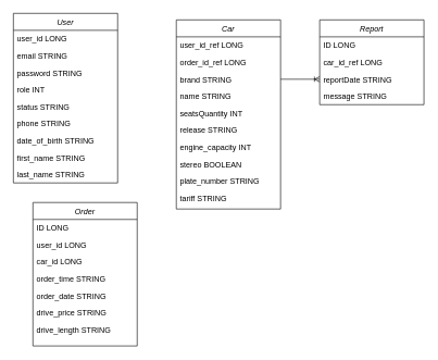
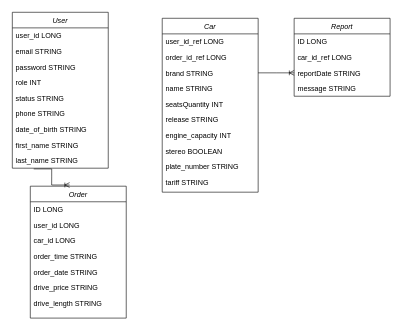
  <mxCell id="0" />
  <mxCell id="1" parent="0" />
  <mxCell id="2" value="User" style="swimlane;fontStyle=2;align=center;verticalAlign=top;childLayout=stackLayout;horizontal=1;startSize=26;horizontalStack=0;resizeParent=1;resizeLast=0;collapsible=1;marginBottom=0;rounded=0;shadow=0;strokeWidth=1;" parent="1" vertex="1"><mxGeometry x="20" y="20" width="160" height="260" as="geometry"><mxRectangle x="230" y="140" width="160" height="26" as="alternateBounds" /></mxGeometry></mxCell>
  <mxCell id="3" value="user_id LONG" style="text;align=left;verticalAlign=top;spacingLeft=4;spacingRight=4;overflow=hidden;rotatable=0;points=[[0,0.5],[1,0.5]];portConstraint=eastwest;" parent="2" vertex="1"><mxGeometry y="26" width="160" height="26" as="geometry" /></mxCell>
  <mxCell id="4" value="email STRING" style="text;align=left;verticalAlign=top;spacingLeft=4;spacingRight=4;overflow=hidden;rotatable=0;points=[[0,0.5],[1,0.5]];portConstraint=eastwest;rounded=0;shadow=0;html=0;" parent="2" vertex="1"><mxGeometry y="52" width="160" height="26" as="geometry" /></mxCell>
  <mxCell id="5" value="password STRING" style="text;align=left;verticalAlign=top;spacingLeft=4;spacingRight=4;overflow=hidden;rotatable=0;points=[[0,0.5],[1,0.5]];portConstraint=eastwest;rounded=0;shadow=0;html=0;" parent="2" vertex="1"><mxGeometry y="78" width="160" height="26" as="geometry" /></mxCell>
  <mxCell id="6" value="role INT" style="text;align=left;verticalAlign=top;spacingLeft=4;spacingRight=4;overflow=hidden;rotatable=0;points=[[0,0.5],[1,0.5]];portConstraint=eastwest;rounded=0;shadow=0;html=0;" parent="2" vertex="1"><mxGeometry y="104" width="160" height="26" as="geometry" /></mxCell>
  <mxCell id="7" value="status STRING" style="text;align=left;verticalAlign=top;spacingLeft=4;spacingRight=4;overflow=hidden;rotatable=0;points=[[0,0.5],[1,0.5]];portConstraint=eastwest;rounded=0;shadow=0;html=0;" parent="2" vertex="1"><mxGeometry y="130" width="160" height="26" as="geometry" /></mxCell>
  <mxCell id="8" value="phone STRING" style="text;align=left;verticalAlign=top;spacingLeft=4;spacingRight=4;overflow=hidden;rotatable=0;points=[[0,0.5],[1,0.5]];portConstraint=eastwest;rounded=0;shadow=0;html=0;" parent="2" vertex="1"><mxGeometry y="156" width="160" height="26" as="geometry" /></mxCell>
  <mxCell id="9" value="date_of_birth STRING" style="text;align=left;verticalAlign=top;spacingLeft=4;spacingRight=4;overflow=hidden;rotatable=0;points=[[0,0.5],[1,0.5]];portConstraint=eastwest;rounded=0;shadow=0;html=0;" parent="2" vertex="1"><mxGeometry y="182" width="160" height="26" as="geometry" /></mxCell>
  <mxCell id="10" value="first_name STRING" style="text;align=left;verticalAlign=top;spacingLeft=4;spacingRight=4;overflow=hidden;rotatable=0;points=[[0,0.5],[1,0.5]];portConstraint=eastwest;rounded=0;shadow=0;html=0;" parent="2" vertex="1"><mxGeometry y="208" width="160" height="26" as="geometry" /></mxCell>
  <mxCell id="11" value="last_name STRING" style="text;align=left;verticalAlign=top;spacingLeft=4;spacingRight=4;overflow=hidden;rotatable=0;points=[[0,0.5],[1,0.5]];portConstraint=eastwest;rounded=0;shadow=0;html=0;" parent="2" vertex="1"><mxGeometry y="234" width="160" height="26" as="geometry" /></mxCell>
  <mxCell id="12" value="Car" style="swimlane;fontStyle=2;align=center;verticalAlign=top;childLayout=stackLayout;horizontal=1;startSize=26;horizontalStack=0;resizeParent=1;resizeLast=0;collapsible=1;marginBottom=0;rounded=0;shadow=0;strokeWidth=1;" parent="1" vertex="1"><mxGeometry x="270" y="30" width="160" height="290" as="geometry"><mxRectangle x="230" y="140" width="160" height="26" as="alternateBounds" /></mxGeometry></mxCell>
  <mxCell id="13" value="user_id_ref LONG" style="text;align=left;verticalAlign=top;spacingLeft=4;spacingRight=4;overflow=hidden;rotatable=0;points=[[0,0.5],[1,0.5]];portConstraint=eastwest;" parent="12" vertex="1"><mxGeometry y="26" width="160" height="26" as="geometry" /></mxCell>
  <mxCell id="14" value="order_id_ref LONG" style="text;align=left;verticalAlign=top;spacingLeft=4;spacingRight=4;overflow=hidden;rotatable=0;points=[[0,0.5],[1,0.5]];portConstraint=eastwest;rounded=0;shadow=0;html=0;" parent="12" vertex="1"><mxGeometry y="52" width="160" height="26" as="geometry" /></mxCell>
  <mxCell id="15" value="brand STRING" style="text;align=left;verticalAlign=top;spacingLeft=4;spacingRight=4;overflow=hidden;rotatable=0;points=[[0,0.5],[1,0.5]];portConstraint=eastwest;rounded=0;shadow=0;html=0;" parent="12" vertex="1"><mxGeometry y="78" width="160" height="26" as="geometry" /></mxCell>
  <mxCell id="16" value="name STRING" style="text;align=left;verticalAlign=top;spacingLeft=4;spacingRight=4;overflow=hidden;rotatable=0;points=[[0,0.5],[1,0.5]];portConstraint=eastwest;rounded=0;shadow=0;html=0;" parent="12" vertex="1"><mxGeometry y="104" width="160" height="26" as="geometry" /></mxCell>
  <mxCell id="17" value="seatsQuantity INT" style="text;align=left;verticalAlign=top;spacingLeft=4;spacingRight=4;overflow=hidden;rotatable=0;points=[[0,0.5],[1,0.5]];portConstraint=eastwest;rounded=0;shadow=0;html=0;" parent="12" vertex="1"><mxGeometry y="130" width="160" height="26" as="geometry" /></mxCell>
  <mxCell id="18" value="release STRING" style="text;align=left;verticalAlign=top;spacingLeft=4;spacingRight=4;overflow=hidden;rotatable=0;points=[[0,0.5],[1,0.5]];portConstraint=eastwest;rounded=0;shadow=0;html=0;" parent="12" vertex="1"><mxGeometry y="156" width="160" height="26" as="geometry" /></mxCell>
  <mxCell id="19" value="engine_capacity INT" style="text;align=left;verticalAlign=top;spacingLeft=4;spacingRight=4;overflow=hidden;rotatable=0;points=[[0,0.5],[1,0.5]];portConstraint=eastwest;rounded=0;shadow=0;html=0;" parent="12" vertex="1"><mxGeometry y="182" width="160" height="26" as="geometry" /></mxCell>
  <mxCell id="20" value="stereo BOOLEAN" style="text;align=left;verticalAlign=top;spacingLeft=4;spacingRight=4;overflow=hidden;rotatable=0;points=[[0,0.5],[1,0.5]];portConstraint=eastwest;rounded=0;shadow=0;html=0;" parent="12" vertex="1"><mxGeometry y="208" width="160" height="26" as="geometry" /></mxCell>
  <mxCell id="21" value="plate_number STRING" style="text;align=left;verticalAlign=top;spacingLeft=4;spacingRight=4;overflow=hidden;rotatable=0;points=[[0,0.5],[1,0.5]];portConstraint=eastwest;rounded=0;shadow=0;html=0;" parent="12" vertex="1"><mxGeometry y="234" width="160" height="26" as="geometry" /></mxCell>
  <mxCell id="22" value="tariff STRING" style="text;align=left;verticalAlign=top;spacingLeft=4;spacingRight=4;overflow=hidden;rotatable=0;points=[[0,0.5],[1,0.5]];portConstraint=eastwest;rounded=0;shadow=0;html=0;" parent="12" vertex="1"><mxGeometry y="260" width="160" height="26" as="geometry" /></mxCell>
  <mxCell id="23" value="Order" style="swimlane;fontStyle=2;align=center;verticalAlign=top;childLayout=stackLayout;horizontal=1;startSize=26;horizontalStack=0;resizeParent=1;resizeLast=0;collapsible=1;marginBottom=0;rounded=0;shadow=0;strokeWidth=1;" parent="1" vertex="1"><mxGeometry x="50" y="310" width="160" height="220" as="geometry"><mxRectangle x="230" y="140" width="160" height="26" as="alternateBounds" /></mxGeometry></mxCell>
  <mxCell id="24" value="ID LONG&#10;" style="text;align=left;verticalAlign=top;spacingLeft=4;spacingRight=4;overflow=hidden;rotatable=0;points=[[0,0.5],[1,0.5]];portConstraint=eastwest;" vertex="1" parent="23"><mxGeometry y="26" width="160" height="26" as="geometry" /></mxCell>
  <mxCell id="25" value="user_id LONG" style="text;align=left;verticalAlign=top;spacingLeft=4;spacingRight=4;overflow=hidden;rotatable=0;points=[[0,0.5],[1,0.5]];portConstraint=eastwest;" vertex="1" parent="23"><mxGeometry y="52" width="160" height="26" as="geometry" /></mxCell>
  <mxCell id="26" value="car_id LONG" style="text;align=left;verticalAlign=top;spacingLeft=4;spacingRight=4;overflow=hidden;rotatable=0;points=[[0,0.5],[1,0.5]];portConstraint=eastwest;" vertex="1" parent="23"><mxGeometry y="78" width="160" height="26" as="geometry" /></mxCell>
  <mxCell id="27" value="order_time STRING" style="text;align=left;verticalAlign=top;spacingLeft=4;spacingRight=4;overflow=hidden;rotatable=0;points=[[0,0.5],[1,0.5]];portConstraint=eastwest;" vertex="1" parent="23"><mxGeometry y="104" width="160" height="26" as="geometry" /></mxCell>
  <mxCell id="28" value="order_date STRING" style="text;align=left;verticalAlign=top;spacingLeft=4;spacingRight=4;overflow=hidden;rotatable=0;points=[[0,0.5],[1,0.5]];portConstraint=eastwest;" vertex="1" parent="23"><mxGeometry y="130" width="160" height="26" as="geometry" /></mxCell>
  <mxCell id="29" value="drive_price STRING" style="text;align=left;verticalAlign=top;spacingLeft=4;spacingRight=4;overflow=hidden;rotatable=0;points=[[0,0.5],[1,0.5]];portConstraint=eastwest;" vertex="1" parent="23"><mxGeometry y="156" width="160" height="26" as="geometry" /></mxCell>
  <mxCell id="30" value="drive_length STRING" style="text;align=left;verticalAlign=top;spacingLeft=4;spacingRight=4;overflow=hidden;rotatable=0;points=[[0,0.5],[1,0.5]];portConstraint=eastwest;" vertex="1" parent="23"><mxGeometry y="182" width="160" height="26" as="geometry" /></mxCell>
  <mxCell id="31" value="Report" style="swimlane;fontStyle=2;align=center;verticalAlign=top;childLayout=stackLayout;horizontal=1;startSize=26;horizontalStack=0;resizeParent=1;resizeLast=0;collapsible=1;marginBottom=0;rounded=0;shadow=0;strokeWidth=1;" parent="1" vertex="1"><mxGeometry x="490" y="30" width="160" height="130" as="geometry"><mxRectangle x="230" y="140" width="160" height="26" as="alternateBounds" /></mxGeometry></mxCell>
  <mxCell id="32" value="ID LONG&#10;" style="text;align=left;verticalAlign=top;spacingLeft=4;spacingRight=4;overflow=hidden;rotatable=0;points=[[0,0.5],[1,0.5]];portConstraint=eastwest;rounded=0;shadow=0;html=0;" parent="31" vertex="1"><mxGeometry y="26" width="160" height="26" as="geometry" /></mxCell>
  <mxCell id="33" value="car_id_ref LONG" style="text;align=left;verticalAlign=top;spacingLeft=4;spacingRight=4;overflow=hidden;rotatable=0;points=[[0,0.5],[1,0.5]];portConstraint=eastwest;" parent="31" vertex="1"><mxGeometry y="52" width="160" height="26" as="geometry" /></mxCell>
  <mxCell id="34" value="reportDate STRING" style="text;align=left;verticalAlign=top;spacingLeft=4;spacingRight=4;overflow=hidden;rotatable=0;points=[[0,0.5],[1,0.5]];portConstraint=eastwest;rounded=0;shadow=0;html=0;" parent="31" vertex="1"><mxGeometry y="78" width="160" height="26" as="geometry" /></mxCell>
  <mxCell id="35" value="message STRING" style="text;align=left;verticalAlign=top;spacingLeft=4;spacingRight=4;overflow=hidden;rotatable=0;points=[[0,0.5],[1,0.5]];portConstraint=eastwest;rounded=0;shadow=0;html=0;" vertex="1" parent="31"><mxGeometry y="104" width="160" height="26" as="geometry" /></mxCell>
  <mxCell id="36" value="" style="edgeStyle=entityRelationEdgeStyle;fontSize=12;html=1;endArrow=ERoneToMany;rounded=0;entryX=0;entryY=0.5;entryDx=0;entryDy=0;exitX=1;exitY=0.5;exitDx=0;exitDy=0;" parent="1" source="15" target="34" edge="1"><mxGeometry width="100" height="100" relative="1" as="geometry"><mxPoint x="440" y="580" as="sourcePoint" /><mxPoint x="540" y="480" as="targetPoint" /></mxGeometry></mxCell>
+ <mxCell id="37" value="" style="edgeStyle=entityRelationEdgeStyle;fontSize=12;html=1;endArrow=ERoneToMany;rounded=0;entryX=0.41;entryY=-0.009;entryDx=0;entryDy=0;entryPerimeter=0;exitX=0.223;exitY=1.046;exitDx=0;exitDy=0;exitPerimeter=0;" edge="1" parent="1" source="11" target="23"><mxGeometry width="100" height="100" relative="1" as="geometry"><mxPoint x="70" y="310" as="sourcePoint" /><mxPoint x="160" y="310" as="targetPoint" /></mxGeometry></mxCell>
